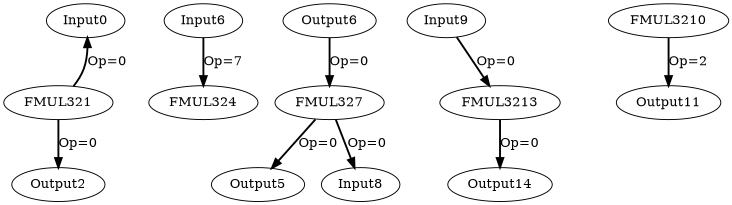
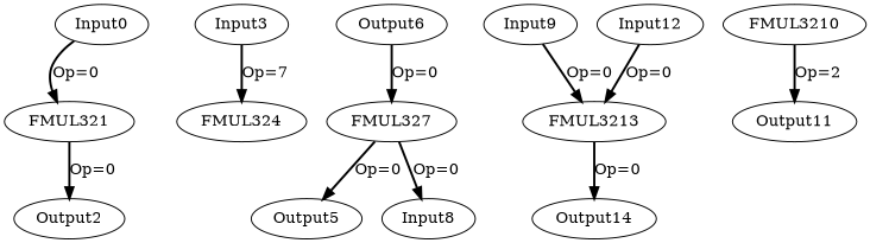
  digraph {
    node [color=black offset="0,0" opcode=Input pattern="4,25"]
    edge [color=black operand=0 style=bold]
    Input0 [ref_name=gemm_0_0]
    FMUL321 [opcode=FMUL32 offset="" pattern=""]
    Output2 [opcode=Output ref_name=gemm_0_1]
-   Input3 [ref_name=gemm_0_0 label=Input6]
+   Input3 [ref_name=gemm_0_0]
    FMUL324 [opcode=FMUL32 offset="" pattern=""]
    Output5 [opcode=Output ref_name=gemm_0_1]
    n7 [label=Output6 ref_name=gemm_0_0]
    FMUL327 [opcode=FMUL32 offset="" pattern=""]
    n9 [label=Input8 opcode=Output ref_name=gemm_0_1]
    Input9 [ref_name=gemm_0_0]
    FMUL3213 [opcode=FMUL32 offset="" pattern=""]
    FMUL3210 [opcode=FMUL32 offset="" pattern=""]
    Output11 [opcode=Output ref_name=gemm_0_1]
+   Input12 [ref_name=gemm_0_0]
    Output14 [opcode=Output ref_name=gemm_0_1]
-   FMUL321 -> Input0 [label="Op=0"]
+   Input0 -> FMUL321 [label="Op=0"]
    FMUL321 -> Output2 [label="Op=0"]
    Input3 -> FMUL324 [label="Op=7"]
    n7 -> FMUL327 [label="Op=0"]
    FMUL327 -> Output5 [label="Op=0"]
    FMUL327 -> n9 [label="Op=0"]
    Input9 -> FMUL3213 [label="Op=0"]
    FMUL3213 -> Output14 [label="Op=0"]
    FMUL3210 -> Output11 [label="Op=2"]
+   Input12 -> FMUL3213 [label="Op=0"]
  }
